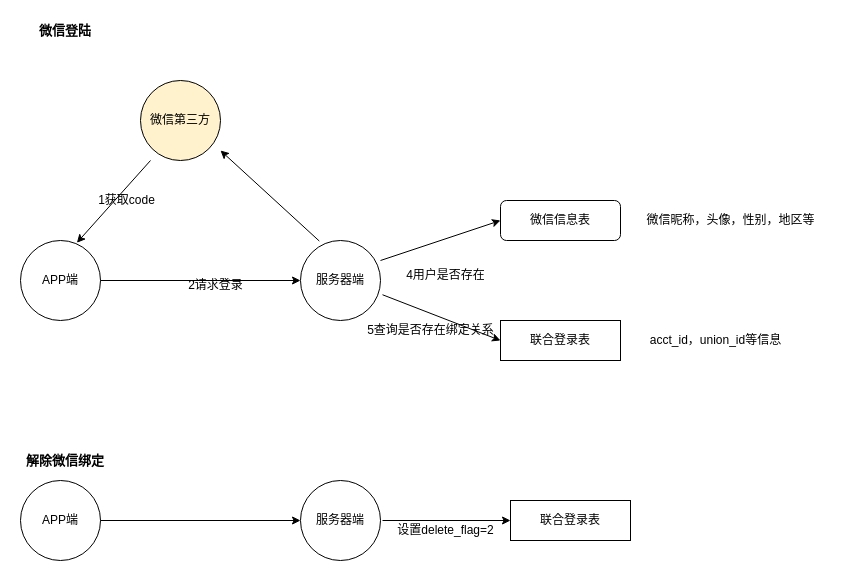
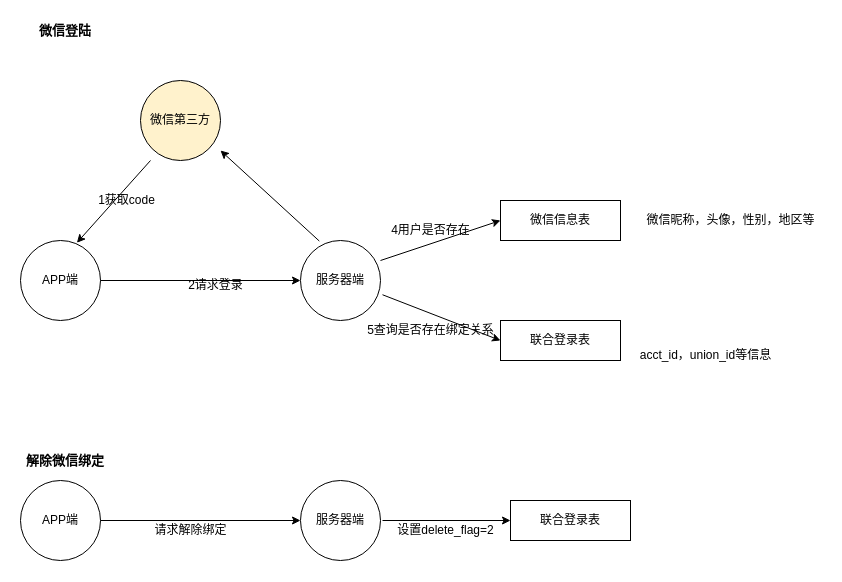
  <mxCell id="0" />
  <mxCell id="1" parent="0" />
  <mxCell id="2" value="APP端" style="ellipse;whiteSpace=wrap;html=1;aspect=fixed;" vertex="1" parent="1"><mxGeometry x="20" y="240" width="80" height="80" as="geometry" /></mxCell>
  <mxCell id="3" value="服务器端" style="ellipse;whiteSpace=wrap;html=1;aspect=fixed;" vertex="1" parent="1"><mxGeometry x="300" y="240" width="80" height="80" as="geometry" /></mxCell>
  <mxCell id="4" value="联合登录表" style="rounded=0;whiteSpace=wrap;html=1;" vertex="1" parent="1"><mxGeometry x="500" y="320" width="120" height="40" as="geometry" /></mxCell>
- <mxCell id="5" value="微信信息表" style="whiteSpace=wrap;html=1;rounded=1;" vertex="1" parent="1"><mxGeometry x="500" y="200" width="120" height="40" as="geometry" /></mxCell>
+ <mxCell id="5" value="微信信息表" style="rounded=0;whiteSpace=wrap;html=1;" vertex="1" parent="1"><mxGeometry x="500" y="200" width="120" height="40" as="geometry" /></mxCell>
  <mxCell id="6" value="微信第三方" style="ellipse;whiteSpace=wrap;html=1;aspect=fixed;fillColor=#fff2cc;" vertex="1" parent="1"><mxGeometry x="140" y="80" width="80" height="80" as="geometry" /></mxCell>
  <mxCell id="7" value="" style="endArrow=classic;html=1;entryX=0.705;entryY=0.028;entryDx=0;entryDy=0;entryPerimeter=0;" edge="1" parent="1" target="2"><mxGeometry width="50" height="50" relative="1" as="geometry"><mxPoint x="150" y="160" as="sourcePoint" /><mxPoint x="70" y="380" as="targetPoint" /></mxGeometry></mxCell>
  <mxCell id="8" value="" style="endArrow=classic;html=1;entryX=0;entryY=0.5;entryDx=0;entryDy=0;exitX=1;exitY=0.5;exitDx=0;exitDy=0;" edge="1" parent="1" source="2" target="3"><mxGeometry width="50" height="50" relative="1" as="geometry"><mxPoint x="160" y="440" as="sourcePoint" /><mxPoint x="210" y="390" as="targetPoint" /></mxGeometry></mxCell>
  <mxCell id="9" value="" style="endArrow=classic;html=1;exitX=0.235;exitY=0.007;exitDx=0;exitDy=0;exitPerimeter=0;" edge="1" parent="1" source="3"><mxGeometry width="50" height="50" relative="1" as="geometry"><mxPoint x="20" y="430" as="sourcePoint" /><mxPoint x="220" y="150" as="targetPoint" /></mxGeometry></mxCell>
  <mxCell id="10" value="1获取code" style="text;html=1;align=center;verticalAlign=middle;resizable=0;points=[];autosize=1;" vertex="1" parent="1"><mxGeometry x="91" y="190" width="70" height="20" as="geometry" /></mxCell>
  <mxCell id="11" value="2请求登录" style="text;html=1;align=center;verticalAlign=middle;resizable=0;points=[];autosize=1;" vertex="1" parent="1"><mxGeometry x="180" y="275" width="70" height="20" as="geometry" /></mxCell>
  <mxCell id="12" value="" style="endArrow=classic;html=1;exitX=1.025;exitY=0.678;exitDx=0;exitDy=0;exitPerimeter=0;entryX=0;entryY=0.5;entryDx=0;entryDy=0;" edge="1" parent="1" source="3" target="4"><mxGeometry width="50" height="50" relative="1" as="geometry"><mxPoint x="330" y="440" as="sourcePoint" /><mxPoint x="490" y="340" as="targetPoint" /></mxGeometry></mxCell>
- <mxCell id="13" value="acct_id，union_id等信息" style="text;html=1;align=center;verticalAlign=middle;resizable=0;points=[];autosize=1;" vertex="1" parent="1"><mxGeometry x="640" y="330" width="150" height="20" as="geometry" /></mxCell>
+ <mxCell id="13" value="acct_id，union_id等信息" style="text;html=1;align=center;verticalAlign=middle;resizable=0;points=[];autosize=1;" vertex="1" parent="1"><mxGeometry x="630" y="345" width="150" height="20" as="geometry" /></mxCell>
  <mxCell id="14" value="微信昵称，头像，性别，地区等" style="text;html=1;align=center;verticalAlign=middle;resizable=0;points=[];autosize=1;" vertex="1" parent="1"><mxGeometry x="640" y="210" width="180" height="20" as="geometry" /></mxCell>
  <mxCell id="15" value="" style="endArrow=classic;html=1;exitX=1;exitY=0.25;exitDx=0;exitDy=0;entryX=0;entryY=0.5;entryDx=0;entryDy=0;exitPerimeter=0;" edge="1" parent="1" source="3" target="5"><mxGeometry width="50" height="50" relative="1" as="geometry"><mxPoint x="430" y="180" as="sourcePoint" /><mxPoint x="480" y="130" as="targetPoint" /></mxGeometry></mxCell>
  <mxCell id="16" value="5查询是否存在绑定关系" style="text;html=1;align=center;verticalAlign=middle;resizable=0;points=[];autosize=1;" vertex="1" parent="1"><mxGeometry x="360" y="320" width="140" height="20" as="geometry" /></mxCell>
- <mxCell id="17" value="4用户是否存在" style="text;html=1;align=center;verticalAlign=middle;resizable=0;points=[];autosize=1;" vertex="1" parent="1"><mxGeometry x="400" y="265" width="90" height="20" as="geometry" /></mxCell>
+ <mxCell id="17" value="4用户是否存在" style="text;html=1;align=center;verticalAlign=middle;resizable=0;points=[];autosize=1;" vertex="1" parent="1"><mxGeometry x="385" y="220" width="90" height="20" as="geometry" /></mxCell>
  <mxCell id="18" value="APP端" style="ellipse;whiteSpace=wrap;html=1;aspect=fixed;" vertex="1" parent="1"><mxGeometry x="20" y="480" width="80" height="80" as="geometry" /></mxCell>
  <mxCell id="19" value="服务器端" style="ellipse;whiteSpace=wrap;html=1;aspect=fixed;" vertex="1" parent="1"><mxGeometry x="300" y="480" width="80" height="80" as="geometry" /></mxCell>
  <mxCell id="20" value="联合登录表" style="rounded=0;whiteSpace=wrap;html=1;" vertex="1" parent="1"><mxGeometry x="510" y="500" width="120" height="40" as="geometry" /></mxCell>
  <mxCell id="21" value="" style="endArrow=classic;html=1;entryX=0;entryY=0.5;entryDx=0;entryDy=0;exitX=1;exitY=0.5;exitDx=0;exitDy=0;" edge="1" parent="1" source="18" target="19"><mxGeometry width="50" height="50" relative="1" as="geometry"><mxPoint x="160" y="680" as="sourcePoint" /><mxPoint x="210" y="630" as="targetPoint" /></mxGeometry></mxCell>
+ <mxCell id="22" value="请求解除绑定" style="text;html=1;align=center;verticalAlign=middle;resizable=0;points=[];autosize=1;" vertex="1" parent="1"><mxGeometry x="145" y="520" width="90" height="20" as="geometry" /></mxCell>
  <mxCell id="23" value="" style="endArrow=classic;html=1;entryX=0;entryY=0.5;entryDx=0;entryDy=0;" edge="1" parent="1" target="20"><mxGeometry width="50" height="50" relative="1" as="geometry"><mxPoint x="382" y="520" as="sourcePoint" /><mxPoint x="490" y="580" as="targetPoint" /></mxGeometry></mxCell>
  <mxCell id="24" value="设置delete_flag=2" style="text;html=1;align=center;verticalAlign=middle;resizable=0;points=[];autosize=1;" vertex="1" parent="1"><mxGeometry x="390" y="520" width="110" height="20" as="geometry" /></mxCell>
  <mxCell id="25" value="微信登陆" style="text;html=1;strokeColor=none;fillColor=none;align=center;verticalAlign=middle;whiteSpace=wrap;rounded=0;fontSize=13;fontStyle=1" vertex="1" parent="1"><mxGeometry x="20" y="20" width="90" height="20" as="geometry" /></mxCell>
  <mxCell id="26" value="解除微信绑定" style="text;html=1;strokeColor=none;fillColor=none;align=center;verticalAlign=middle;whiteSpace=wrap;rounded=0;fontSize=13;fontStyle=1" vertex="1" parent="1"><mxGeometry x="20" y="450" width="90" height="20" as="geometry" /></mxCell>
